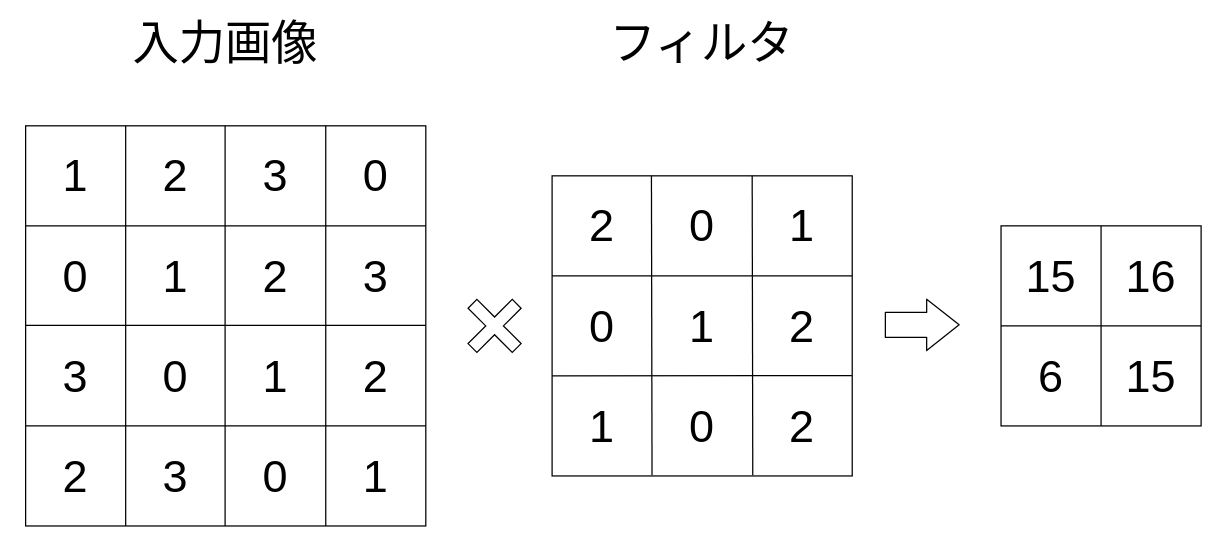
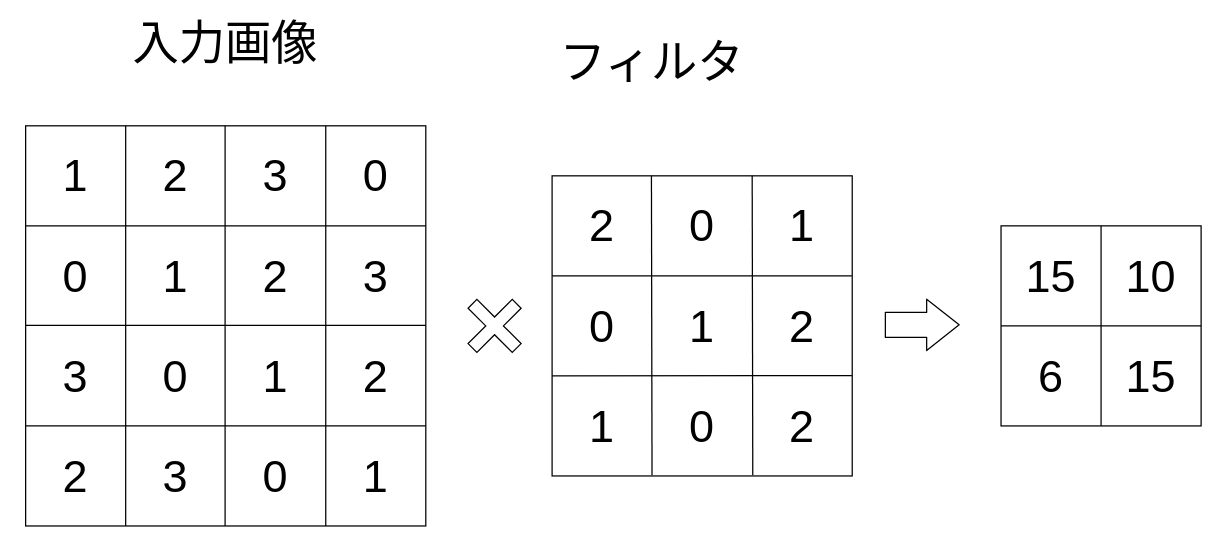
  <mxCell id="0" />
  <mxCell id="1" parent="0" />
  <mxCell id="2" value="" style="whiteSpace=wrap;html=1;aspect=fixed;fillColor=none;" parent="1" vertex="1"><mxGeometry x="20" y="100" width="320" height="320" as="geometry" /></mxCell>
  <mxCell id="3" value="" style="endArrow=none;html=1;entryX=1;entryY=0.25;entryDx=0;entryDy=0;" parent="1" target="2" edge="1"><mxGeometry width="50" height="50" relative="1" as="geometry"><mxPoint x="20" y="180" as="sourcePoint" /><mxPoint x="70" y="130" as="targetPoint" /></mxGeometry></mxCell>
  <mxCell id="4" value="" style="endArrow=none;html=1;entryX=1;entryY=0.25;entryDx=0;entryDy=0;" parent="1" edge="1"><mxGeometry width="50" height="50" relative="1" as="geometry"><mxPoint x="20" y="259.5" as="sourcePoint" /><mxPoint x="340" y="259.5" as="targetPoint" /></mxGeometry></mxCell>
  <mxCell id="5" value="" style="endArrow=none;html=1;entryX=1;entryY=0.25;entryDx=0;entryDy=0;" parent="1" edge="1"><mxGeometry width="50" height="50" relative="1" as="geometry"><mxPoint x="20" y="340" as="sourcePoint" /><mxPoint x="340" y="340" as="targetPoint" /></mxGeometry></mxCell>
  <mxCell id="6" value="" style="endArrow=none;html=1;exitX=0.25;exitY=1;exitDx=0;exitDy=0;" parent="1" source="2" edge="1"><mxGeometry width="50" height="50" relative="1" as="geometry"><mxPoint x="50" y="150" as="sourcePoint" /><mxPoint x="100" y="100" as="targetPoint" /></mxGeometry></mxCell>
  <mxCell id="7" value="" style="endArrow=none;html=1;exitX=0.25;exitY=1;exitDx=0;exitDy=0;" parent="1" edge="1"><mxGeometry width="50" height="50" relative="1" as="geometry"><mxPoint x="179.5" y="420" as="sourcePoint" /><mxPoint x="179.5" y="100" as="targetPoint" /></mxGeometry></mxCell>
  <mxCell id="8" value="" style="endArrow=none;html=1;exitX=0.25;exitY=1;exitDx=0;exitDy=0;" parent="1" edge="1"><mxGeometry width="50" height="50" relative="1" as="geometry"><mxPoint x="260" y="420" as="sourcePoint" /><mxPoint x="260" y="100" as="targetPoint" /></mxGeometry></mxCell>
  <mxCell id="9" value="&lt;font style=&quot;font-size: 36px;&quot;&gt;1&lt;/font&gt;" style="text;html=1;strokeColor=none;fillColor=none;align=center;verticalAlign=middle;whiteSpace=wrap;rounded=0;fontSize=36;" parent="1" vertex="1"><mxGeometry x="40" y="130" width="40" height="20" as="geometry" /></mxCell>
  <mxCell id="10" value="&lt;font style=&quot;font-size: 36px&quot;&gt;2&lt;/font&gt;" style="text;html=1;strokeColor=none;fillColor=none;align=center;verticalAlign=middle;whiteSpace=wrap;rounded=0;fontSize=36;" parent="1" vertex="1"><mxGeometry x="120" y="130" width="40" height="20" as="geometry" /></mxCell>
  <mxCell id="11" value="&lt;font style=&quot;font-size: 36px&quot;&gt;3&lt;/font&gt;" style="text;html=1;strokeColor=none;fillColor=none;align=center;verticalAlign=middle;whiteSpace=wrap;rounded=0;fontSize=36;" parent="1" vertex="1"><mxGeometry x="200" y="130" width="40" height="20" as="geometry" /></mxCell>
  <mxCell id="12" value="&lt;font style=&quot;font-size: 36px&quot;&gt;0&lt;/font&gt;" style="text;html=1;strokeColor=none;fillColor=none;align=center;verticalAlign=middle;whiteSpace=wrap;rounded=0;fontSize=36;" parent="1" vertex="1"><mxGeometry x="280" y="130" width="40" height="20" as="geometry" /></mxCell>
  <mxCell id="13" value="&lt;font style=&quot;font-size: 36px&quot;&gt;0&lt;/font&gt;" style="text;html=1;strokeColor=none;fillColor=none;align=center;verticalAlign=middle;whiteSpace=wrap;rounded=0;fontSize=36;" parent="1" vertex="1"><mxGeometry x="40" y="210" width="40" height="20" as="geometry" /></mxCell>
  <mxCell id="14" value="&lt;font style=&quot;font-size: 36px;&quot;&gt;1&lt;/font&gt;" style="text;html=1;strokeColor=none;fillColor=none;align=center;verticalAlign=middle;whiteSpace=wrap;rounded=0;fontSize=36;" parent="1" vertex="1"><mxGeometry x="120" y="210" width="40" height="20" as="geometry" /></mxCell>
  <mxCell id="15" value="&lt;font style=&quot;font-size: 36px&quot;&gt;2&lt;/font&gt;" style="text;html=1;strokeColor=none;fillColor=none;align=center;verticalAlign=middle;whiteSpace=wrap;rounded=0;fontSize=36;" parent="1" vertex="1"><mxGeometry x="200" y="210" width="40" height="20" as="geometry" /></mxCell>
  <mxCell id="16" value="&lt;font style=&quot;font-size: 36px&quot;&gt;3&lt;/font&gt;" style="text;html=1;strokeColor=none;fillColor=none;align=center;verticalAlign=middle;whiteSpace=wrap;rounded=0;fontSize=36;" parent="1" vertex="1"><mxGeometry x="280" y="210" width="40" height="20" as="geometry" /></mxCell>
  <mxCell id="17" value="&lt;font style=&quot;font-size: 36px&quot;&gt;3&lt;/font&gt;" style="text;html=1;strokeColor=none;fillColor=none;align=center;verticalAlign=middle;whiteSpace=wrap;rounded=0;fontSize=36;" parent="1" vertex="1"><mxGeometry x="40" y="290" width="40" height="20" as="geometry" /></mxCell>
  <mxCell id="18" value="&lt;font style=&quot;font-size: 36px&quot;&gt;0&lt;/font&gt;" style="text;html=1;strokeColor=none;fillColor=none;align=center;verticalAlign=middle;whiteSpace=wrap;rounded=0;fontSize=36;" parent="1" vertex="1"><mxGeometry x="120" y="290" width="40" height="20" as="geometry" /></mxCell>
  <mxCell id="19" value="&lt;font style=&quot;font-size: 36px;&quot;&gt;1&lt;/font&gt;" style="text;html=1;strokeColor=none;fillColor=none;align=center;verticalAlign=middle;whiteSpace=wrap;rounded=0;fontSize=36;" parent="1" vertex="1"><mxGeometry x="200" y="290" width="40" height="20" as="geometry" /></mxCell>
  <mxCell id="20" value="&lt;font style=&quot;font-size: 36px&quot;&gt;2&lt;/font&gt;" style="text;html=1;strokeColor=none;fillColor=none;align=center;verticalAlign=middle;whiteSpace=wrap;rounded=0;fontSize=36;" parent="1" vertex="1"><mxGeometry x="280" y="290" width="40" height="20" as="geometry" /></mxCell>
  <mxCell id="21" value="&lt;font style=&quot;font-size: 36px&quot;&gt;2&lt;/font&gt;" style="text;html=1;strokeColor=none;fillColor=none;align=center;verticalAlign=middle;whiteSpace=wrap;rounded=0;fontSize=36;" parent="1" vertex="1"><mxGeometry x="40" y="370" width="40" height="20" as="geometry" /></mxCell>
  <mxCell id="22" value="&lt;font style=&quot;font-size: 36px&quot;&gt;3&lt;/font&gt;" style="text;html=1;strokeColor=none;fillColor=none;align=center;verticalAlign=middle;whiteSpace=wrap;rounded=0;fontSize=36;" parent="1" vertex="1"><mxGeometry x="120" y="370" width="40" height="20" as="geometry" /></mxCell>
  <mxCell id="23" value="&lt;font style=&quot;font-size: 36px&quot;&gt;0&lt;/font&gt;" style="text;html=1;strokeColor=none;fillColor=none;align=center;verticalAlign=middle;whiteSpace=wrap;rounded=0;fontSize=36;" parent="1" vertex="1"><mxGeometry x="200" y="370" width="40" height="20" as="geometry" /></mxCell>
  <mxCell id="24" value="&lt;font style=&quot;font-size: 36px;&quot;&gt;1&lt;/font&gt;" style="text;html=1;strokeColor=none;fillColor=none;align=center;verticalAlign=middle;whiteSpace=wrap;rounded=0;fontSize=36;" parent="1" vertex="1"><mxGeometry x="280" y="370" width="40" height="20" as="geometry" /></mxCell>
  <mxCell id="25" value="" style="rounded=0;whiteSpace=wrap;html=1;fontSize=36;fillColor=none;" parent="1" vertex="1"><mxGeometry x="441" y="140" width="240" height="240" as="geometry" /></mxCell>
  <mxCell id="26" value="" style="endArrow=none;html=1;fontSize=36;" parent="1" target="25" edge="1"><mxGeometry width="50" height="50" relative="1" as="geometry"><mxPoint x="441" y="180" as="sourcePoint" /><mxPoint x="491" y="130" as="targetPoint" /></mxGeometry></mxCell>
  <mxCell id="27" value="" style="endArrow=none;html=1;fontSize=36;exitX=0.999;exitY=0.333;exitDx=0;exitDy=0;exitPerimeter=0;" parent="1" source="25" edge="1"><mxGeometry width="50" height="50" relative="1" as="geometry"><mxPoint x="661" y="220" as="sourcePoint" /><mxPoint x="441" y="220.08" as="targetPoint" /></mxGeometry></mxCell>
  <mxCell id="28" value="" style="endArrow=none;html=1;fontSize=36;exitX=0.999;exitY=0.333;exitDx=0;exitDy=0;exitPerimeter=0;" parent="1" edge="1"><mxGeometry width="50" height="50" relative="1" as="geometry"><mxPoint x="680.76" y="299.76" as="sourcePoint" /><mxPoint x="441" y="299.92" as="targetPoint" /></mxGeometry></mxCell>
  <mxCell id="29" value="" style="endArrow=none;html=1;fontSize=36;entryX=0.331;entryY=0;entryDx=0;entryDy=0;entryPerimeter=0;exitX=0.333;exitY=0.998;exitDx=0;exitDy=0;exitPerimeter=0;" parent="1" source="25" target="25" edge="1"><mxGeometry width="50" height="50" relative="1" as="geometry"><mxPoint x="520" y="370" as="sourcePoint" /><mxPoint x="581" y="280" as="targetPoint" /></mxGeometry></mxCell>
  <mxCell id="30" value="" style="endArrow=none;html=1;fontSize=36;entryX=0.331;entryY=0;entryDx=0;entryDy=0;entryPerimeter=0;exitX=0.333;exitY=0.998;exitDx=0;exitDy=0;exitPerimeter=0;" parent="1" edge="1"><mxGeometry width="50" height="50" relative="1" as="geometry"><mxPoint x="601.48" y="379.52" as="sourcePoint" /><mxPoint x="601" y="140" as="targetPoint" /></mxGeometry></mxCell>
  <mxCell id="31" value="2" style="text;html=1;strokeColor=none;fillColor=none;align=center;verticalAlign=middle;whiteSpace=wrap;rounded=0;fontSize=36;" parent="1" vertex="1"><mxGeometry x="461" y="170" width="40" height="20" as="geometry" /></mxCell>
  <mxCell id="32" value="&lt;font style=&quot;font-size: 36px&quot;&gt;0&lt;/font&gt;" style="text;html=1;strokeColor=none;fillColor=none;align=center;verticalAlign=middle;whiteSpace=wrap;rounded=0;fontSize=36;" parent="1" vertex="1"><mxGeometry x="541" y="170" width="40" height="20" as="geometry" /></mxCell>
  <mxCell id="33" value="1" style="text;html=1;strokeColor=none;fillColor=none;align=center;verticalAlign=middle;whiteSpace=wrap;rounded=0;fontSize=36;" parent="1" vertex="1"><mxGeometry x="621" y="170" width="40" height="20" as="geometry" /></mxCell>
  <mxCell id="34" value="" style="endArrow=none;html=1;fontSize=36;" parent="1" edge="1"><mxGeometry width="50" height="50" relative="1" as="geometry"><mxPoint x="441" y="260" as="sourcePoint" /><mxPoint x="441" y="260" as="targetPoint" /></mxGeometry></mxCell>
  <mxCell id="35" value="&lt;font style=&quot;font-size: 36px&quot;&gt;0&lt;/font&gt;" style="text;html=1;strokeColor=none;fillColor=none;align=center;verticalAlign=middle;whiteSpace=wrap;rounded=0;fontSize=36;" parent="1" vertex="1"><mxGeometry x="461" y="250" width="40" height="20" as="geometry" /></mxCell>
  <mxCell id="36" value="&lt;font style=&quot;font-size: 36px&quot;&gt;1&lt;/font&gt;" style="text;html=1;strokeColor=none;fillColor=none;align=center;verticalAlign=middle;whiteSpace=wrap;rounded=0;fontSize=36;" parent="1" vertex="1"><mxGeometry x="541" y="250" width="40" height="20" as="geometry" /></mxCell>
  <mxCell id="37" value="&lt;font style=&quot;font-size: 36px&quot;&gt;2&lt;/font&gt;" style="text;html=1;strokeColor=none;fillColor=none;align=center;verticalAlign=middle;whiteSpace=wrap;rounded=0;fontSize=36;" parent="1" vertex="1"><mxGeometry x="621" y="250" width="40" height="20" as="geometry" /></mxCell>
  <mxCell id="38" value="" style="endArrow=none;html=1;fontSize=36;" parent="1" edge="1"><mxGeometry width="50" height="50" relative="1" as="geometry"><mxPoint x="441" y="340" as="sourcePoint" /><mxPoint x="441" y="340" as="targetPoint" /></mxGeometry></mxCell>
  <mxCell id="39" value="&lt;font style=&quot;font-size: 36px;&quot;&gt;1&lt;/font&gt;" style="text;html=1;strokeColor=none;fillColor=none;align=center;verticalAlign=middle;whiteSpace=wrap;rounded=0;fontSize=36;" parent="1" vertex="1"><mxGeometry x="461" y="330" width="40" height="20" as="geometry" /></mxCell>
  <mxCell id="40" value="&lt;font style=&quot;font-size: 36px&quot;&gt;0&lt;/font&gt;" style="text;html=1;strokeColor=none;fillColor=none;align=center;verticalAlign=middle;whiteSpace=wrap;rounded=0;fontSize=36;" parent="1" vertex="1"><mxGeometry x="541" y="330" width="40" height="20" as="geometry" /></mxCell>
  <mxCell id="41" value="&lt;font style=&quot;font-size: 36px&quot;&gt;2&lt;/font&gt;" style="text;html=1;strokeColor=none;fillColor=none;align=center;verticalAlign=middle;whiteSpace=wrap;rounded=0;fontSize=36;" parent="1" vertex="1"><mxGeometry x="621" y="330" width="40" height="20" as="geometry" /></mxCell>
  <mxCell id="42" value="" style="shape=flexArrow;endArrow=classic;html=1;fontSize=36;width=20;endSize=8.324;" parent="1" edge="1"><mxGeometry width="50" height="50" relative="1" as="geometry"><mxPoint x="707" y="259.17" as="sourcePoint" /><mxPoint x="767" y="259.17" as="targetPoint" /></mxGeometry></mxCell>
  <mxCell id="43" value="" style="shape=cross;whiteSpace=wrap;html=1;fontSize=36;fillColor=none;rotation=135;" parent="1" vertex="1"><mxGeometry x="370" y="235" width="50" height="50" as="geometry" /></mxCell>
  <mxCell id="44" value="" style="rounded=0;whiteSpace=wrap;html=1;fontSize=36;fillColor=none;" parent="1" vertex="1"><mxGeometry x="800" y="180" width="160" height="160" as="geometry" /></mxCell>
  <mxCell id="45" value="" style="endArrow=none;html=1;fontSize=36;entryX=1;entryY=0.5;entryDx=0;entryDy=0;" parent="1" target="44" edge="1"><mxGeometry width="50" height="50" relative="1" as="geometry"><mxPoint x="800" y="260" as="sourcePoint" /><mxPoint x="850" y="210" as="targetPoint" /></mxGeometry></mxCell>
  <mxCell id="46" value="" style="endArrow=none;html=1;fontSize=36;entryX=0.5;entryY=0;entryDx=0;entryDy=0;exitX=0.5;exitY=1;exitDx=0;exitDy=0;" parent="1" source="44" target="44" edge="1"><mxGeometry width="50" height="50" relative="1" as="geometry"><mxPoint x="830" y="290" as="sourcePoint" /><mxPoint x="880" y="240" as="targetPoint" /></mxGeometry></mxCell>
  <mxCell id="47" value="15" style="text;html=1;strokeColor=none;fillColor=none;align=center;verticalAlign=middle;whiteSpace=wrap;rounded=0;fontSize=36;" parent="1" vertex="1"><mxGeometry x="820" y="210" width="40" height="20" as="geometry" /></mxCell>
- <mxCell id="48" value="16" style="text;html=1;strokeColor=none;fillColor=none;align=center;verticalAlign=middle;whiteSpace=wrap;rounded=0;fontSize=36;" parent="1" vertex="1"><mxGeometry x="900" y="210" width="40" height="20" as="geometry" /></mxCell>
+ <mxCell id="48" value="10" style="text;html=1;strokeColor=none;fillColor=none;align=center;verticalAlign=middle;whiteSpace=wrap;rounded=0;fontSize=36;" parent="1" vertex="1"><mxGeometry x="900" y="210" width="40" height="20" as="geometry" /></mxCell>
  <mxCell id="49" value="6" style="text;html=1;strokeColor=none;fillColor=none;align=center;verticalAlign=middle;whiteSpace=wrap;rounded=0;fontSize=36;" parent="1" vertex="1"><mxGeometry x="820" y="290" width="40" height="20" as="geometry" /></mxCell>
  <mxCell id="50" value="15" style="text;html=1;strokeColor=none;fillColor=none;align=center;verticalAlign=middle;whiteSpace=wrap;rounded=0;fontSize=36;" parent="1" vertex="1"><mxGeometry x="900" y="290" width="40" height="20" as="geometry" /></mxCell>
  <mxCell id="51" value="&lt;font style=&quot;font-size: 37px&quot;&gt;入力画像&lt;/font&gt;" style="text;html=1;strokeColor=none;fillColor=none;align=center;verticalAlign=middle;whiteSpace=wrap;rounded=0;" vertex="1" parent="1"><mxGeometry x="45" y="20" width="270" height="30" as="geometry" /></mxCell>
- <mxCell id="52" value="&lt;font style=&quot;font-size: 37px&quot;&gt;フィルタ&lt;/font&gt;" style="text;html=1;strokeColor=none;fillColor=none;align=center;verticalAlign=middle;whiteSpace=wrap;rounded=0;" vertex="1" parent="1"><mxGeometry x="426" y="20" width="270" height="30" as="geometry" /></mxCell>
+ <mxCell id="52" value="&lt;font style=&quot;font-size: 37px&quot;&gt;フィルタ&lt;/font&gt;" style="text;html=1;strokeColor=none;fillColor=none;align=center;verticalAlign=middle;whiteSpace=wrap;rounded=0;" vertex="1" parent="1"><mxGeometry x="386" y="35" width="270" height="30" as="geometry" /></mxCell>
